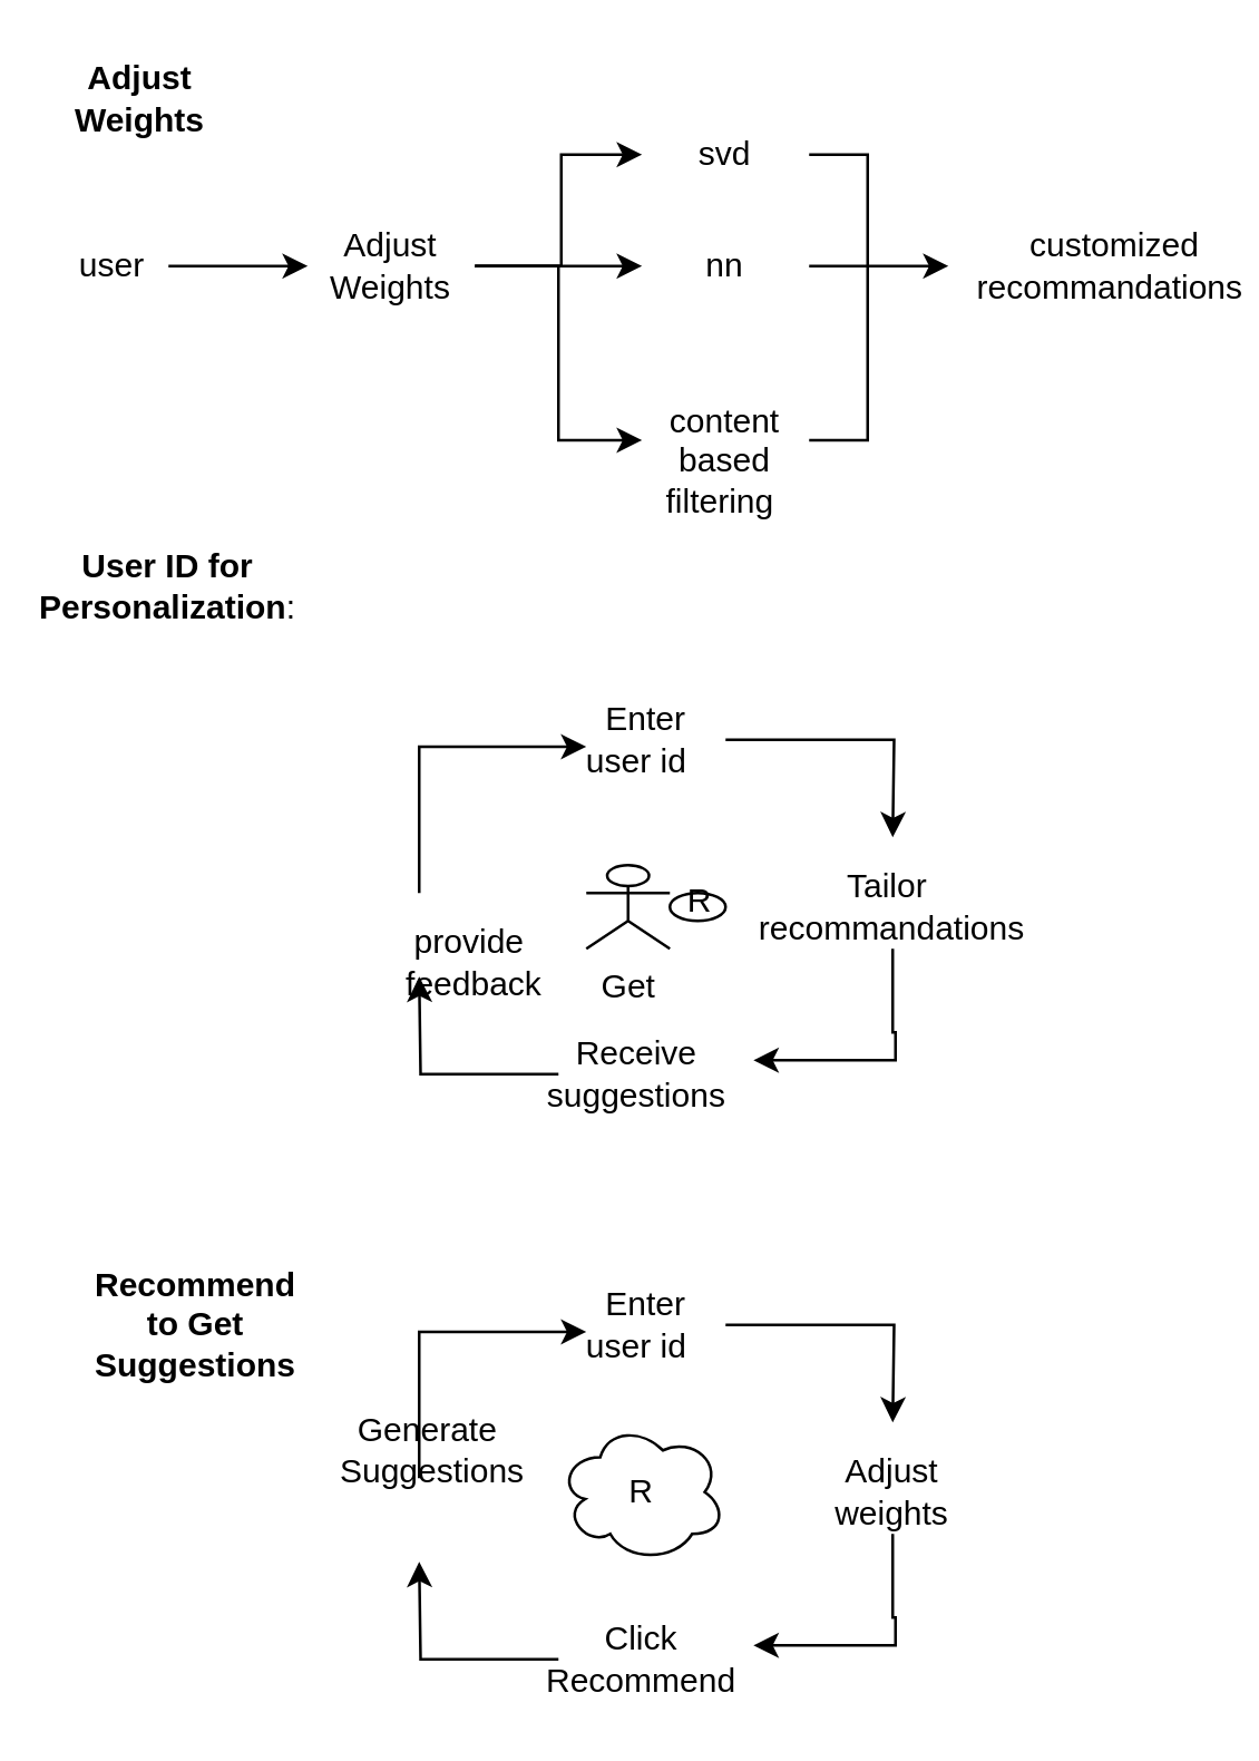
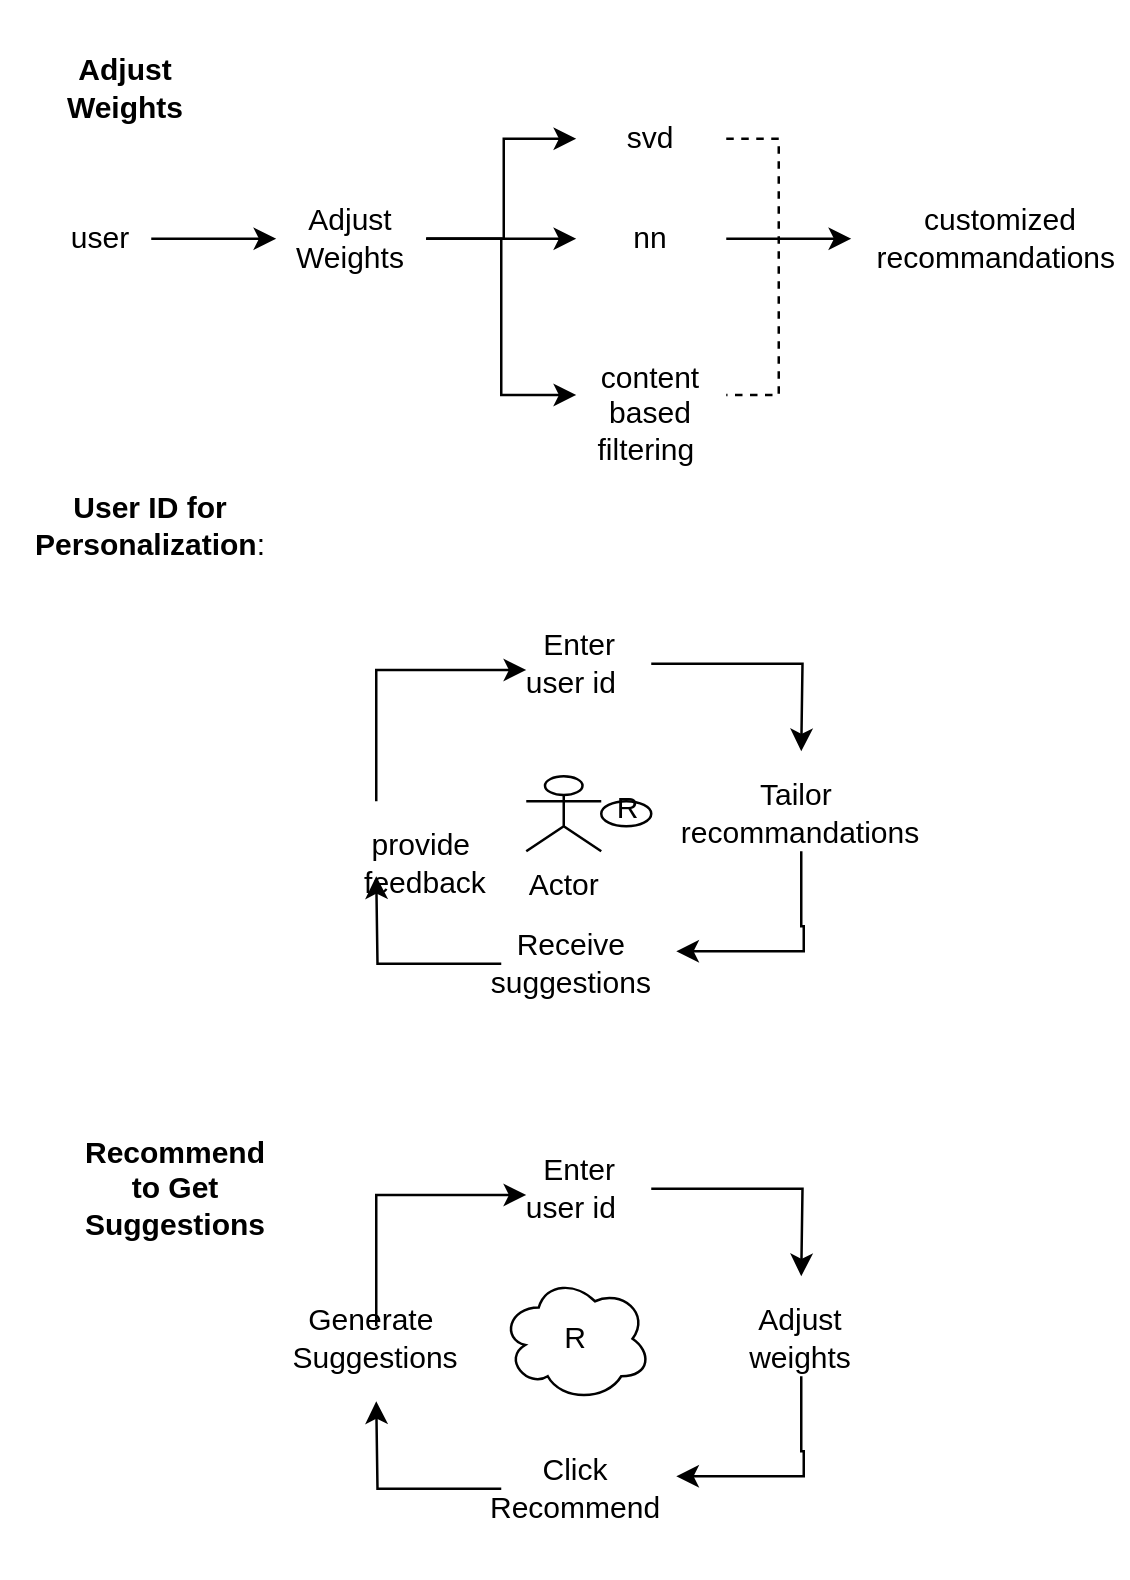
  <mxCell id="0" />
  <mxCell id="1" parent="0" />
  <mxCell id="2" value="" style="group" vertex="1" connectable="0" parent="1"><mxGeometry x="20" y="40" width="410" height="140" as="geometry" /></mxCell>
  <mxCell id="3" style="edgeStyle=orthogonalEdgeStyle;rounded=0;orthogonalLoop=1;jettySize=auto;html=1;entryX=0;entryY=0.5;entryDx=0;entryDy=0;" edge="1" parent="2" source="4" target="8"><mxGeometry relative="1" as="geometry" /></mxCell>
  <mxCell id="4" value="user" style="text;html=1;align=center;verticalAlign=middle;whiteSpace=wrap;rounded=0;" vertex="1" parent="2"><mxGeometry y="40" width="40" height="30" as="geometry" /></mxCell>
  <mxCell id="5" style="edgeStyle=orthogonalEdgeStyle;rounded=0;orthogonalLoop=1;jettySize=auto;html=1;" edge="1" parent="2" source="8" target="10"><mxGeometry relative="1" as="geometry" /></mxCell>
  <mxCell id="6" style="edgeStyle=orthogonalEdgeStyle;rounded=0;orthogonalLoop=1;jettySize=auto;html=1;" edge="1" parent="2" source="8" target="12"><mxGeometry relative="1" as="geometry"><mxPoint x="180" y="20" as="targetPoint" /><Array as="points"><mxPoint x="181" y="55" /><mxPoint x="181" y="15" /></Array></mxGeometry></mxCell>
  <mxCell id="7" style="edgeStyle=orthogonalEdgeStyle;rounded=0;orthogonalLoop=1;jettySize=auto;html=1;entryX=0;entryY=0.25;entryDx=0;entryDy=0;" edge="1" parent="2" source="8" target="13"><mxGeometry relative="1" as="geometry"><mxPoint x="180" y="120" as="targetPoint" /></mxGeometry></mxCell>
  <mxCell id="8" value="Adjust Weights&lt;span style=&quot;color: rgba(0, 0, 0, 0); font-family: monospace; font-size: 0px; text-align: start; text-wrap-mode: nowrap;&quot;&gt;%3CmxGraphModel%3E%3Croot%3E%3CmxCell%20id%3D%220%22%2F%3E%3CmxCell%20id%3D%221%22%20parent%3D%220%22%2F%3E%3CmxCell%20id%3D%222%22%20value%3D%22user%22%20style%3D%22text%3Bhtml%3D1%3Balign%3Dcenter%3BverticalAlign%3Dmiddle%3BwhiteSpace%3Dwrap%3Brounded%3D0%3B%22%20vertex%3D%221%22%20parent%3D%221%22%3E%3CmxGeometry%20x%3D%22310%22%20y%3D%22230%22%20width%3D%2260%22%20height%3D%2230%22%20as%3D%22geometry%22%2F%3E%3C%2FmxCell%3E%3C%2Froot%3E%3C%2FmxGraphModel%3E&lt;/span&gt;&lt;span style=&quot;color: rgba(0, 0, 0, 0); font-family: monospace; font-size: 0px; text-align: start; text-wrap-mode: nowrap;&quot;&gt;%3CmxGraphModel%3E%3Croot%3E%3CmxCell%20id%3D%220%22%2F%3E%3CmxCell%20id%3D%221%22%20parent%3D%220%22%2F%3E%3CmxCell%20id%3D%222%22%20value%3D%22user%22%20style%3D%22text%3Bhtml%3D1%3Balign%3Dcenter%3BverticalAlign%3Dmiddle%3BwhiteSpace%3Dwrap%3Brounded%3D0%3B%22%20vertex%3D%221%22%20parent%3D%221%22%3E%3CmxGeometry%20x%3D%22310%22%20y%3D%22230%22%20width%3D%2260%22%20height%3D%2230%22%20as%3D%22geometry%22%2F%3E%3C%2FmxCell%3E%3C%2Froot%3E%3C%2FmxGraphModel%3E&lt;/span&gt;" style="text;html=1;align=center;verticalAlign=middle;whiteSpace=wrap;rounded=0;" vertex="1" parent="2"><mxGeometry x="90" y="40" width="60" height="30" as="geometry" /></mxCell>
  <mxCell id="9" style="edgeStyle=orthogonalEdgeStyle;rounded=0;orthogonalLoop=1;jettySize=auto;html=1;" edge="1" parent="2" source="10"><mxGeometry relative="1" as="geometry"><mxPoint x="320" y="55" as="targetPoint" /></mxGeometry></mxCell>
  <mxCell id="10" value="nn" style="text;html=1;align=center;verticalAlign=middle;whiteSpace=wrap;rounded=0;" vertex="1" parent="2"><mxGeometry x="210" y="40" width="60" height="30" as="geometry" /></mxCell>
- <mxCell id="11" style="edgeStyle=orthogonalEdgeStyle;rounded=0;orthogonalLoop=1;jettySize=auto;html=1;entryX=1;entryY=0.25;entryDx=0;entryDy=0;endArrow=none;startFill=0;" edge="1" parent="2" source="12" target="13"><mxGeometry relative="1" as="geometry"><mxPoint x="290" y="120" as="targetPoint" /><Array as="points"><mxPoint x="291" y="15" /><mxPoint x="291" y="118" /></Array></mxGeometry></mxCell>
+ <mxCell id="11" style="edgeStyle=orthogonalEdgeStyle;rounded=0;orthogonalLoop=1;jettySize=auto;html=1;entryX=1;entryY=0.25;entryDx=0;entryDy=0;endArrow=none;startFill=0;dashed=1;" edge="1" parent="2" source="12" target="13"><mxGeometry relative="1" as="geometry"><mxPoint x="290" y="120" as="targetPoint" /><Array as="points"><mxPoint x="291" y="15" /><mxPoint x="291" y="118" /></Array></mxGeometry></mxCell>
  <mxCell id="12" value="svd" style="text;html=1;align=center;verticalAlign=middle;whiteSpace=wrap;rounded=0;" vertex="1" parent="2"><mxGeometry x="210" width="60" height="30" as="geometry" /></mxCell>
  <mxCell id="13" value="content based filtering&amp;nbsp;" style="text;html=1;align=center;verticalAlign=middle;whiteSpace=wrap;rounded=0;" vertex="1" parent="2"><mxGeometry x="210" y="110" width="60" height="30" as="geometry" /></mxCell>
  <mxCell id="14" value="customized recommandations&amp;nbsp;" style="text;html=1;align=center;verticalAlign=middle;whiteSpace=wrap;rounded=0;" vertex="1" parent="2"><mxGeometry x="350" y="40" width="60" height="30" as="geometry" /></mxCell>
  <mxCell id="15" value="&lt;p data-pm-slice=&quot;1 1 [&amp;quot;orderedList&amp;quot;,{&amp;quot;hookId&amp;quot;:&amp;quot;bh-UHqPXmY2kZjXP61mE01Ds&amp;quot;,&amp;quot;hookType&amp;quot;:&amp;quot;blockHook&amp;quot;,&amp;quot;dir&amp;quot;:&amp;quot;ltr&amp;quot;,&amp;quot;bubbleMenu&amp;quot;:true,&amp;quot;textAlign&amp;quot;:null,&amp;quot;start&amp;quot;:1,&amp;quot;type&amp;quot;:null},&amp;quot;listItem&amp;quot;,{&amp;quot;hookId&amp;quot;:&amp;quot;bh-51hnnlxDmhnSZYqAAo6Bo&amp;quot;,&amp;quot;hookType&amp;quot;:&amp;quot;blockHook&amp;quot;}]&quot; data-bubble-menu=&quot;true&quot; dir=&quot;ltr&quot; data-hook-type=&quot;blockHook&quot; id=&quot;bh-Eec-ZVNCfNunzEoFdSpl5&quot;&gt;&lt;strong&gt;Adjust Weights&lt;/strong&gt;&lt;/p&gt;" style="text;html=1;align=center;verticalAlign=middle;whiteSpace=wrap;rounded=0;" vertex="1" parent="1"><mxGeometry x="20" y="20" width="60" height="30" as="geometry" /></mxCell>
  <mxCell id="16" value="&lt;p data-pm-slice=&quot;1 1 [&amp;quot;orderedList&amp;quot;,{&amp;quot;hookId&amp;quot;:&amp;quot;bh-4DSXPm3HvAe6RIhW9S28T&amp;quot;,&amp;quot;hookType&amp;quot;:&amp;quot;blockHook&amp;quot;,&amp;quot;dir&amp;quot;:&amp;quot;ltr&amp;quot;,&amp;quot;bubbleMenu&amp;quot;:true,&amp;quot;textAlign&amp;quot;:null,&amp;quot;start&amp;quot;:2,&amp;quot;type&amp;quot;:null},&amp;quot;listItem&amp;quot;,{&amp;quot;hookId&amp;quot;:&amp;quot;bh-THn9ho52s90YekzHPqyfu&amp;quot;,&amp;quot;hookType&amp;quot;:&amp;quot;blockHook&amp;quot;}]&quot; data-bubble-menu=&quot;true&quot; dir=&quot;ltr&quot; data-hook-type=&quot;blockHook&quot; id=&quot;bh-SZW0cZRYQFDV2wo-sCUWY&quot;&gt;&lt;strong&gt;User ID for Personalization&lt;/strong&gt;&lt;span data-anchor-entities=&quot;[&amp;quot;tf_quo2cv4rre32&amp;quot;]&quot; data-anchor-type=&quot;syncWithText&quot; data-anchor-id=&quot;am-E-5K2KSRwUjK8WjXj2ZSN&quot; data-name=&quot;anchor-mark&quot;&gt;:&lt;/span&gt;&lt;/p&gt;" style="text;html=1;align=center;verticalAlign=middle;whiteSpace=wrap;rounded=0;" vertex="1" parent="1"><mxGeometry x="30" y="195" width="60" height="30" as="geometry" /></mxCell>
  <mxCell id="17" value="" style="group" vertex="1" connectable="0" parent="1"><mxGeometry x="120" y="250" width="230" height="150" as="geometry" /></mxCell>
  <mxCell id="18" style="edgeStyle=orthogonalEdgeStyle;rounded=0;orthogonalLoop=1;jettySize=auto;html=1;" edge="1" parent="17" source="19"><mxGeometry relative="1" as="geometry"><mxPoint x="200" y="50" as="targetPoint" /></mxGeometry></mxCell>
  <mxCell id="19" value="&amp;nbsp;Enter user id&amp;nbsp;" style="text;html=1;align=center;verticalAlign=middle;whiteSpace=wrap;rounded=0;" vertex="1" parent="17"><mxGeometry x="80" width="60" height="30" as="geometry" /></mxCell>
  <mxCell id="20" style="edgeStyle=orthogonalEdgeStyle;rounded=0;orthogonalLoop=1;jettySize=auto;html=1;" edge="1" parent="17" source="21"><mxGeometry relative="1" as="geometry"><mxPoint x="150" y="130" as="targetPoint" /><Array as="points"><mxPoint x="200" y="120" /><mxPoint x="201" y="120" /></Array></mxGeometry></mxCell>
  <mxCell id="21" value="Tailor&amp;nbsp;&lt;div&gt;recommandations&lt;/div&gt;" style="text;html=1;align=center;verticalAlign=middle;whiteSpace=wrap;rounded=0;" vertex="1" parent="17"><mxGeometry x="170" y="60" width="60" height="30" as="geometry" /></mxCell>
  <mxCell id="22" style="edgeStyle=orthogonalEdgeStyle;rounded=0;orthogonalLoop=1;jettySize=auto;html=1;" edge="1" parent="17" source="23"><mxGeometry relative="1" as="geometry"><mxPoint x="30" y="100" as="targetPoint" /></mxGeometry></mxCell>
  <mxCell id="23" value="Receive&amp;nbsp;&lt;div&gt;suggestions&amp;nbsp;&lt;/div&gt;" style="text;html=1;align=center;verticalAlign=middle;whiteSpace=wrap;rounded=0;" vertex="1" parent="17"><mxGeometry x="80" y="120" width="60" height="30" as="geometry" /></mxCell>
  <mxCell id="24" style="edgeStyle=orthogonalEdgeStyle;rounded=0;orthogonalLoop=1;jettySize=auto;html=1;entryX=0;entryY=0.25;entryDx=0;entryDy=0;" edge="1" parent="17"><mxGeometry relative="1" as="geometry"><mxPoint x="30" y="70" as="sourcePoint" /><mxPoint x="90" y="17.5" as="targetPoint" /><Array as="points"><mxPoint x="30" y="18" /></Array></mxGeometry></mxCell>
  <mxCell id="25" value="provide&amp;nbsp;&lt;div&gt;feedback&lt;/div&gt;" style="text;html=1;align=center;verticalAlign=middle;whiteSpace=wrap;rounded=0;" vertex="1" parent="17"><mxGeometry x="20" y="80" width="60" height="30" as="geometry" /></mxCell>
- <mxCell id="26" value="Get" style="shape=umlActor;verticalLabelPosition=bottom;verticalAlign=top;html=1;outlineConnect=0;" vertex="1" parent="17"><mxGeometry x="90" y="60" width="30" height="30" as="geometry" /></mxCell>
+ <mxCell id="26" value="Actor" style="shape=umlActor;verticalLabelPosition=bottom;verticalAlign=top;html=1;outlineConnect=0;" vertex="1" parent="17"><mxGeometry x="90" y="60" width="30" height="30" as="geometry" /></mxCell>
  <mxCell id="27" value="" style="group" vertex="1" connectable="0" parent="17"><mxGeometry x="120" y="70" width="20" height="10" as="geometry" /></mxCell>
  <mxCell id="28" value="" style="ellipse;whiteSpace=wrap;html=1;" vertex="1" parent="27"><mxGeometry width="20" height="10" as="geometry" /></mxCell>
  <mxCell id="29" value="R" style="text;html=1;align=center;verticalAlign=middle;whiteSpace=wrap;rounded=0;" vertex="1" parent="27"><mxGeometry x="5.833" y="1.25" width="10" height="3.75" as="geometry" /></mxCell>
  <mxCell id="30" value="" style="group" vertex="1" connectable="0" parent="1"><mxGeometry x="120" y="460" width="230" height="150" as="geometry" /></mxCell>
  <mxCell id="31" style="edgeStyle=orthogonalEdgeStyle;rounded=0;orthogonalLoop=1;jettySize=auto;html=1;" edge="1" parent="30" source="32"><mxGeometry relative="1" as="geometry"><mxPoint x="200" y="50" as="targetPoint" /></mxGeometry></mxCell>
  <mxCell id="32" value="&amp;nbsp;Enter user id&amp;nbsp;" style="text;html=1;align=center;verticalAlign=middle;whiteSpace=wrap;rounded=0;" vertex="1" parent="30"><mxGeometry x="80" width="60" height="30" as="geometry" /></mxCell>
  <mxCell id="33" style="edgeStyle=orthogonalEdgeStyle;rounded=0;orthogonalLoop=1;jettySize=auto;html=1;" edge="1" parent="30" source="34"><mxGeometry relative="1" as="geometry"><mxPoint x="150" y="130" as="targetPoint" /><Array as="points"><mxPoint x="200" y="120" /><mxPoint x="201" y="120" /></Array></mxGeometry></mxCell>
  <mxCell id="34" value="Adjust weights" style="text;html=1;align=center;verticalAlign=middle;whiteSpace=wrap;rounded=0;" vertex="1" parent="30"><mxGeometry x="170" y="60" width="60" height="30" as="geometry" /></mxCell>
  <mxCell id="35" style="edgeStyle=orthogonalEdgeStyle;rounded=0;orthogonalLoop=1;jettySize=auto;html=1;" edge="1" parent="30" source="36"><mxGeometry relative="1" as="geometry"><mxPoint x="30" y="100" as="targetPoint" /></mxGeometry></mxCell>
  <mxCell id="36" value="Click Recommend" style="text;html=1;align=center;verticalAlign=middle;whiteSpace=wrap;rounded=0;" vertex="1" parent="30"><mxGeometry x="80" y="120" width="60" height="30" as="geometry" /></mxCell>
  <mxCell id="37" style="edgeStyle=orthogonalEdgeStyle;rounded=0;orthogonalLoop=1;jettySize=auto;html=1;entryX=0;entryY=0.25;entryDx=0;entryDy=0;" edge="1" parent="30"><mxGeometry relative="1" as="geometry"><mxPoint x="30" y="70" as="sourcePoint" /><mxPoint x="90" y="17.5" as="targetPoint" /><Array as="points"><mxPoint x="30" y="18" /></Array></mxGeometry></mxCell>
- <mxCell id="38" value="Generate&amp;nbsp;&lt;div&gt;Suggestions&lt;/div&gt;" style="text;html=1;align=center;verticalAlign=middle;whiteSpace=wrap;rounded=0;" vertex="1" parent="30"><mxGeometry x="5" y="45" width="60" height="30" as="geometry" /></mxCell>
+ <mxCell id="38" value="Generate&amp;nbsp;&lt;div&gt;Suggestions&lt;/div&gt;" style="text;html=1;align=center;verticalAlign=middle;whiteSpace=wrap;rounded=0;" vertex="1" parent="30"><mxGeometry y="60" width="60" height="30" as="geometry" /></mxCell>
  <mxCell id="39" value="" style="ellipse;shape=cloud;whiteSpace=wrap;html=1;" vertex="1" parent="30"><mxGeometry x="80" y="50" width="60" height="50" as="geometry" /></mxCell>
  <mxCell id="40" value="R" style="text;html=1;align=center;verticalAlign=middle;whiteSpace=wrap;rounded=0;" vertex="1" parent="30"><mxGeometry x="80" y="60" width="60" height="30" as="geometry" /></mxCell>
  <mxCell id="41" value="&lt;p data-pm-slice=&quot;1 1 [&amp;quot;orderedList&amp;quot;,{&amp;quot;hookId&amp;quot;:&amp;quot;bh--lHJgDRSht_B34Z0Dzppd&amp;quot;,&amp;quot;hookType&amp;quot;:&amp;quot;blockHook&amp;quot;,&amp;quot;dir&amp;quot;:&amp;quot;ltr&amp;quot;,&amp;quot;bubbleMenu&amp;quot;:true,&amp;quot;textAlign&amp;quot;:null,&amp;quot;start&amp;quot;:3,&amp;quot;type&amp;quot;:null},&amp;quot;listItem&amp;quot;,{&amp;quot;hookId&amp;quot;:&amp;quot;bh-EVzLwz2Vko5pl0Mt7jiFM&amp;quot;,&amp;quot;hookType&amp;quot;:&amp;quot;blockHook&amp;quot;}]&quot; data-bubble-menu=&quot;true&quot; dir=&quot;ltr&quot; data-hook-type=&quot;blockHook&quot; id=&quot;bh-Ysm0dWmCcecZirbk7l85F&quot;&gt;&lt;strong&gt;Recommend to Get Suggestions&lt;/strong&gt;&lt;/p&gt;" style="text;html=1;align=center;verticalAlign=middle;whiteSpace=wrap;rounded=0;" vertex="1" parent="1"><mxGeometry x="40" y="460" width="60" height="30" as="geometry" /></mxCell>
